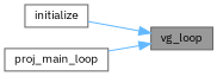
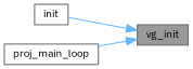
  digraph {
    fontname="IBM Plex Sans"
    rankdir=RL
    node [color=grey40 fillcolor=white fontname="IBM Plex Sans" fontsize=10 shape=box style=filled]
    edge [color=steelblue1 dir=back fontname="IBM Plex Sans" fontsize=10 labelfontname=Helvetica labelfontsize=10 style=solid]
-   n1 [color=gray40 fillcolor=grey60 fontcolor=black height=0.2 label=vg_loop width=0.4]
-   n2 [height=0.2 label=initialize width=0.4]
+   n1 [color=gray40 fillcolor=grey60 fontcolor=black height=0.2 label=vg_init width=0.4]
+   n2 [height=0.2 label=init width=0.4]
    n3 [height=0.2 label=proj_main_loop width=0.4]
    n1 -> n2
    n1 -> n3
  }
